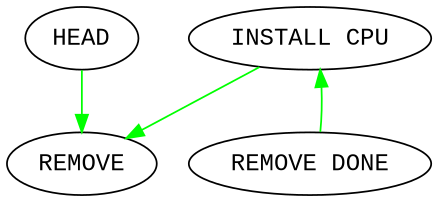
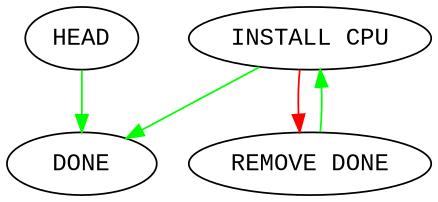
  digraph {
    fontname="Liberation Mono"
    node [fontname="Liberation Mono"]
    edge [color=green fontname="Liberation Mono"]
    "INSTALL CPU"
-   DONE [label=REMOVE]
+   DONE
    n3 [label="REMOVE DONE"]
    HEAD
    "INSTALL CPU" -> DONE
+   "INSTALL CPU" -> n3 [color=red]
    n3 -> "INSTALL CPU"
    HEAD -> DONE
  }
